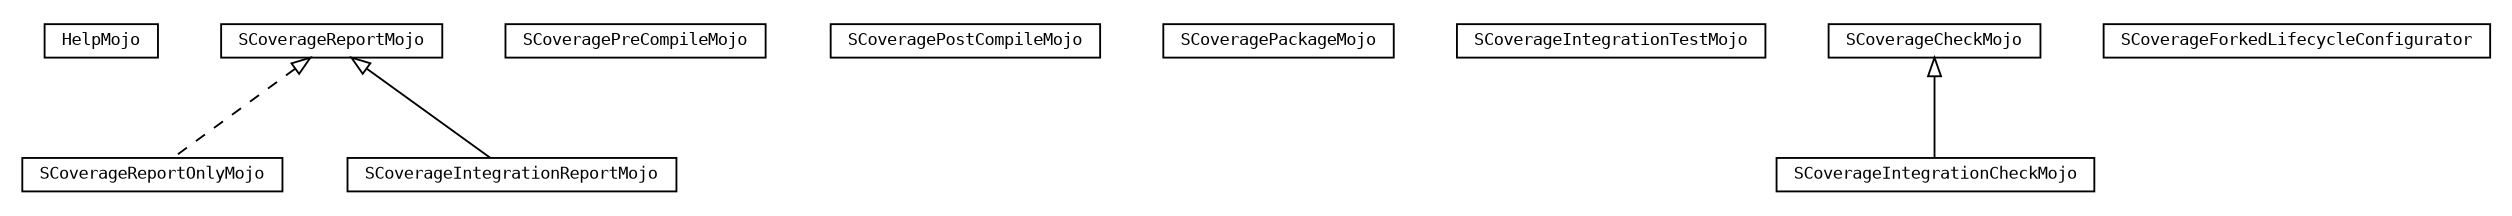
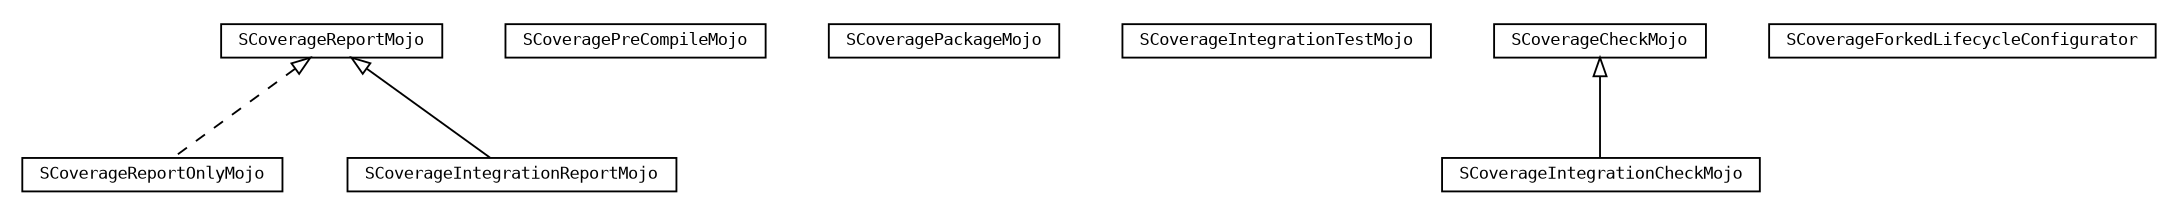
  digraph {
    fontname="DejaVu Sans Mono"
    nodesep=0.25
    ranksep=0.5
    node [fontcolor=black fontname="DejaVu Sans Mono" fontsize=9.0 shape=plaintext]
    edge [arrowtail=empty dir=back fontname="DejaVu Sans Mono" fontsize=10 headport=p labelfontname=arial labelfontsize=10 style=solid tailport=p]
-   n1 [label=<<table title="org.scoverage.plugin.HelpMojo" border="0" cellborder="1" cellspacing="0" cellpadding="2" port="p" href="./HelpMojo.html"> 		<tr><td><table border="0" cellspacing="0" cellpadding="1"> <tr><td align="center" balign="center"> HelpMojo </td></tr> 		</table></td></tr> 		</table>>]
    n2 [label=<<table title="org.scoverage.plugin.SCoverageReportOnlyMojo" border="0" cellborder="1" cellspacing="0" cellpadding="2" port="p" href="./SCoverageReportOnlyMojo.html"> 		<tr><td><table border="0" cellspacing="0" cellpadding="1"> <tr><td align="center" balign="center"> SCoverageReportOnlyMojo </td></tr> 		</table></td></tr> 		</table>>]
    n3 [label=<<table title="org.scoverage.plugin.SCoverageReportMojo" border="0" cellborder="1" cellspacing="0" cellpadding="2" port="p" href="./SCoverageReportMojo.html"> 		<tr><td><table border="0" cellspacing="0" cellpadding="1"> <tr><td align="center" balign="center"> SCoverageReportMojo </td></tr> 		</table></td></tr> 		</table>>]
    n4 [label=<<table title="org.scoverage.plugin.SCoverageIntegrationReportMojo" border="0" cellborder="1" cellspacing="0" cellpadding="2" port="p" href="./SCoverageIntegrationReportMojo.html"> 		<tr><td><table border="0" cellspacing="0" cellpadding="1"> <tr><td align="center" balign="center"> SCoverageIntegrationReportMojo </td></tr> 		</table></td></tr> 		</table>>]
    n5 [label=<<table title="org.scoverage.plugin.SCoveragePreCompileMojo" border="0" cellborder="1" cellspacing="0" cellpadding="2" port="p" href="./SCoveragePreCompileMojo.html"> 		<tr><td><table border="0" cellspacing="0" cellpadding="1"> <tr><td align="center" balign="center"> SCoveragePreCompileMojo </td></tr> 		</table></td></tr> 		</table>>]
-   n6 [label=<<table title="org.scoverage.plugin.SCoveragePostCompileMojo" border="0" cellborder="1" cellspacing="0" cellpadding="2" port="p" href="./SCoveragePostCompileMojo.html"> 		<tr><td><table border="0" cellspacing="0" cellpadding="1"> <tr><td align="center" balign="center"> SCoveragePostCompileMojo </td></tr> 		</table></td></tr> 		</table>>]
    n7 [label=<<table title="org.scoverage.plugin.SCoveragePackageMojo" border="0" cellborder="1" cellspacing="0" cellpadding="2" port="p" href="./SCoveragePackageMojo.html"> 		<tr><td><table border="0" cellspacing="0" cellpadding="1"> <tr><td align="center" balign="center"> SCoveragePackageMojo </td></tr> 		</table></td></tr> 		</table>>]
    n8 [label=<<table title="org.scoverage.plugin.SCoverageIntegrationTestMojo" border="0" cellborder="1" cellspacing="0" cellpadding="2" port="p" href="./SCoverageIntegrationTestMojo.html"> 		<tr><td><table border="0" cellspacing="0" cellpadding="1"> <tr><td align="center" balign="center"> SCoverageIntegrationTestMojo </td></tr> 		</table></td></tr> 		</table>>]
    n9 [label=<<table title="org.scoverage.plugin.SCoverageIntegrationCheckMojo" border="0" cellborder="1" cellspacing="0" cellpadding="2" port="p" href="./SCoverageIntegrationCheckMojo.html"> 		<tr><td><table border="0" cellspacing="0" cellpadding="1"> <tr><td align="center" balign="center"> SCoverageIntegrationCheckMojo </td></tr> 		</table></td></tr> 		</table>>]
    n10 [label=<<table title="org.scoverage.plugin.SCoverageForkedLifecycleConfigurator" border="0" cellborder="1" cellspacing="0" cellpadding="2" port="p" href="./SCoverageForkedLifecycleConfigurator.html"> 		<tr><td><table border="0" cellspacing="0" cellpadding="1"> <tr><td align="center" balign="center"> SCoverageForkedLifecycleConfigurator </td></tr> 		</table></td></tr> 		</table>>]
    n11 [label=<<table title="org.scoverage.plugin.SCoverageCheckMojo" border="0" cellborder="1" cellspacing="0" cellpadding="2" port="p" href="./SCoverageCheckMojo.html"> 		<tr><td><table border="0" cellspacing="0" cellpadding="1"> <tr><td align="center" balign="center"> SCoverageCheckMojo </td></tr> 		</table></td></tr> 		</table>>]
    n3 -> n2 [style=dashed]
    n3 -> n4
    n11 -> n9
  }
